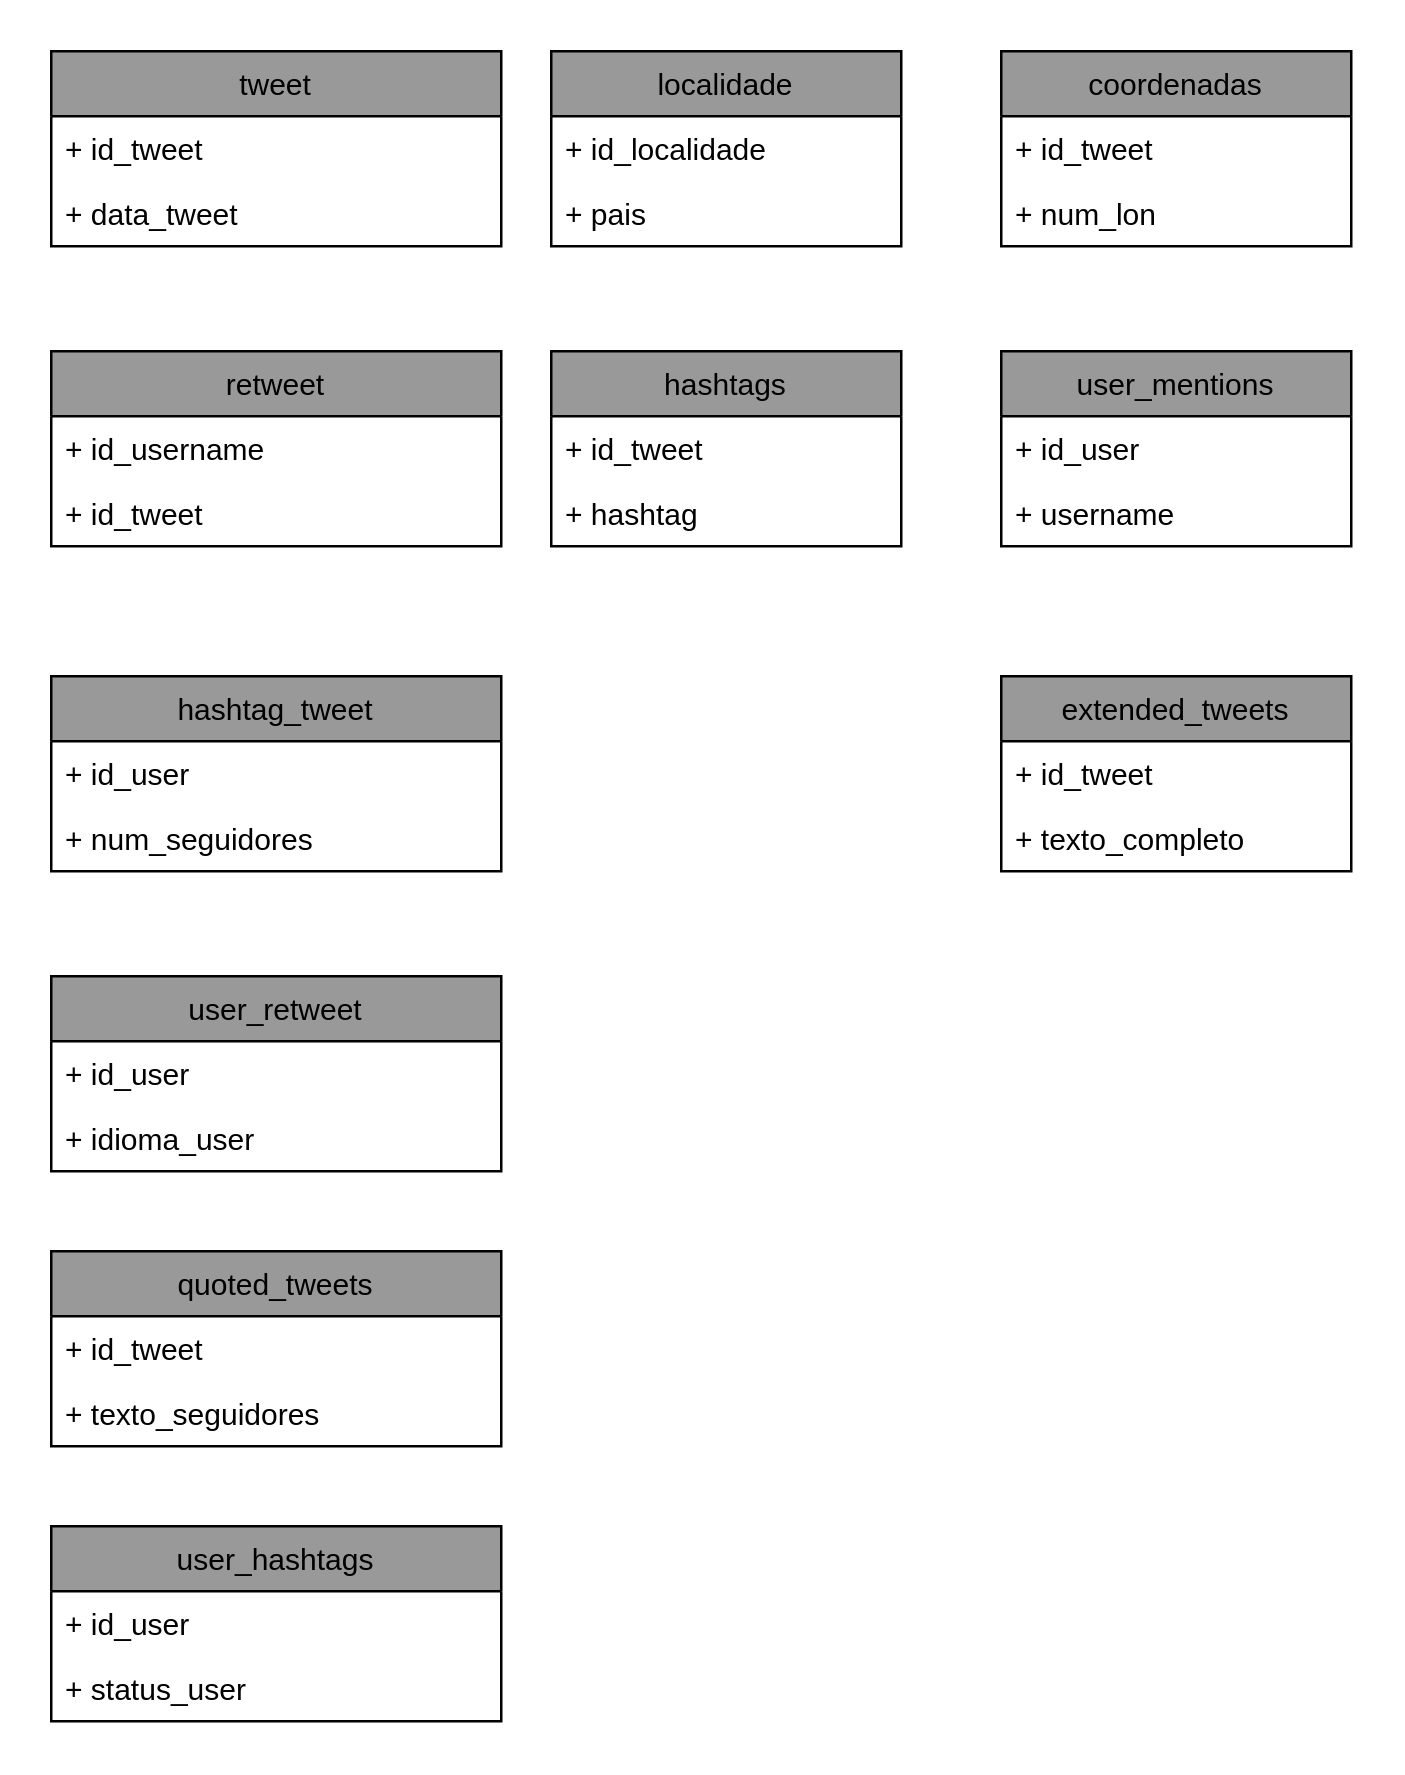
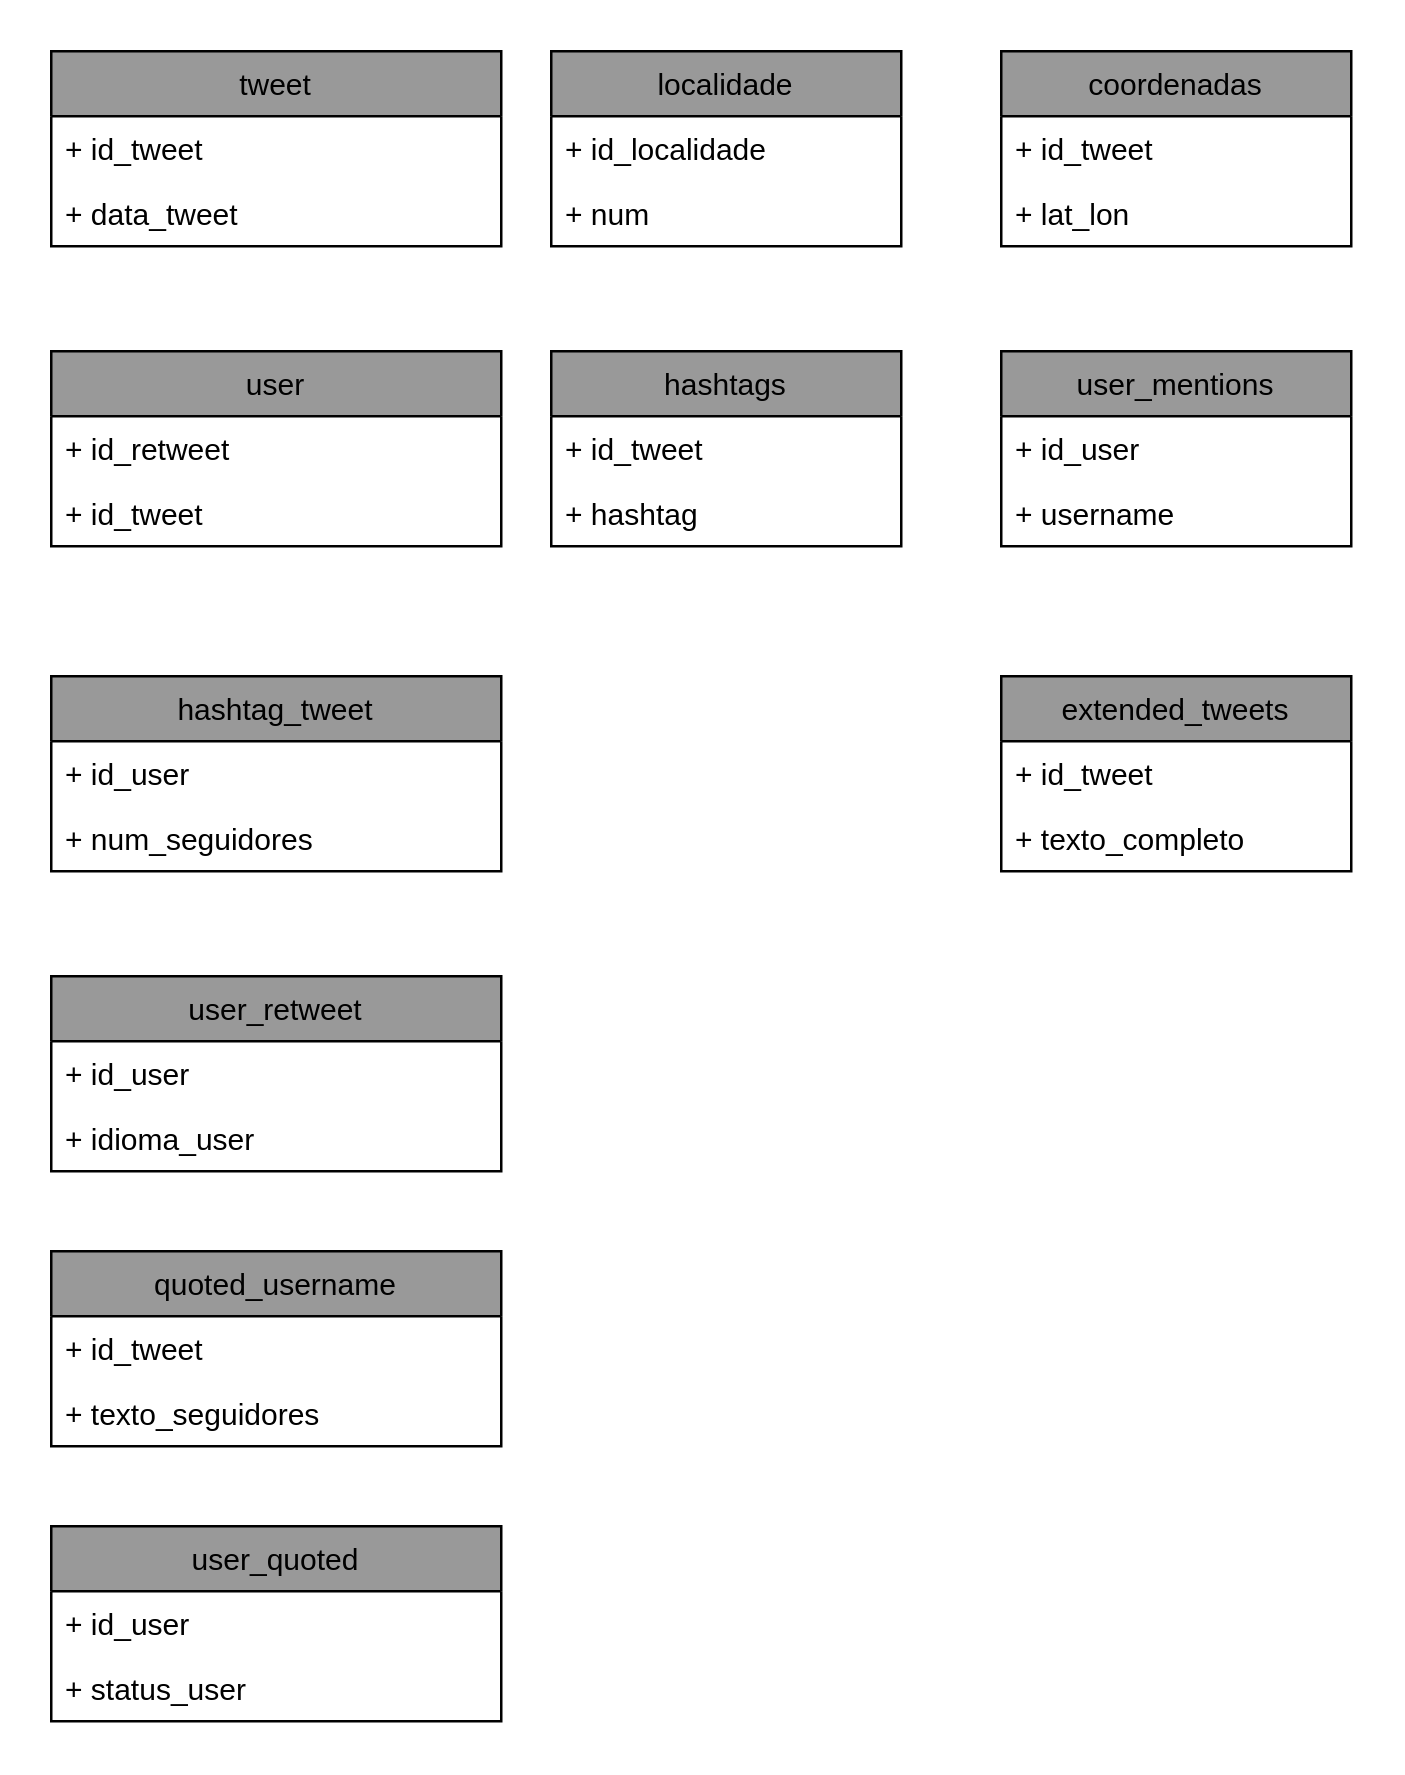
  <mxCell id="0" />
  <mxCell id="1" parent="0" />
  <mxCell id="2" value="tweet" style="swimlane;fontStyle=0;childLayout=stackLayout;horizontal=1;startSize=26;fillColor=#999999;horizontalStack=0;resizeParent=1;resizeParentMax=0;resizeLast=0;collapsible=1;marginBottom=0;" vertex="1" parent="1"><mxGeometry x="20" y="20" width="180" height="78" as="geometry" /></mxCell>
  <mxCell id="3" value="+ id_tweet" style="text;strokeColor=none;fillColor=none;align=left;verticalAlign=top;spacingLeft=4;spacingRight=4;overflow=hidden;rotatable=0;points=[[0,0.5],[1,0.5]];portConstraint=eastwest;" vertex="1" parent="2"><mxGeometry y="26" width="180" height="26" as="geometry" /></mxCell>
  <mxCell id="4" value="+ data_tweet" style="text;strokeColor=none;fillColor=none;align=left;verticalAlign=top;spacingLeft=4;spacingRight=4;overflow=hidden;rotatable=0;points=[[0,0.5],[1,0.5]];portConstraint=eastwest;" vertex="1" parent="2"><mxGeometry y="52" width="180" height="26" as="geometry" /></mxCell>
- <mxCell id="5" value="retweet" style="swimlane;fontStyle=0;childLayout=stackLayout;horizontal=1;startSize=26;fillColor=#999999;horizontalStack=0;resizeParent=1;resizeParentMax=0;resizeLast=0;collapsible=1;marginBottom=0;" vertex="1" parent="1"><mxGeometry x="20" y="140" width="180" height="78" as="geometry" /></mxCell>
- <mxCell id="6" value="+ id_username" style="text;strokeColor=none;fillColor=none;align=left;verticalAlign=top;spacingLeft=4;spacingRight=4;overflow=hidden;rotatable=0;points=[[0,0.5],[1,0.5]];portConstraint=eastwest;" vertex="1" parent="5"><mxGeometry y="26" width="180" height="26" as="geometry" /></mxCell>
+ <mxCell id="5" value="user" style="swimlane;fontStyle=0;childLayout=stackLayout;horizontal=1;startSize=26;fillColor=#999999;horizontalStack=0;resizeParent=1;resizeParentMax=0;resizeLast=0;collapsible=1;marginBottom=0;" vertex="1" parent="1"><mxGeometry x="20" y="140" width="180" height="78" as="geometry" /></mxCell>
+ <mxCell id="6" value="+ id_retweet" style="text;strokeColor=none;fillColor=none;align=left;verticalAlign=top;spacingLeft=4;spacingRight=4;overflow=hidden;rotatable=0;points=[[0,0.5],[1,0.5]];portConstraint=eastwest;" vertex="1" parent="5"><mxGeometry y="26" width="180" height="26" as="geometry" /></mxCell>
  <mxCell id="7" value="+ id_tweet" style="text;strokeColor=none;fillColor=none;align=left;verticalAlign=top;spacingLeft=4;spacingRight=4;overflow=hidden;rotatable=0;points=[[0,0.5],[1,0.5]];portConstraint=eastwest;" vertex="1" parent="5"><mxGeometry y="52" width="180" height="26" as="geometry" /></mxCell>
  <mxCell id="8" value="hashtag_tweet" style="swimlane;fontStyle=0;childLayout=stackLayout;horizontal=1;startSize=26;fillColor=#999999;horizontalStack=0;resizeParent=1;resizeParentMax=0;resizeLast=0;collapsible=1;marginBottom=0;" vertex="1" parent="1"><mxGeometry x="20" y="270" width="180" height="78" as="geometry" /></mxCell>
  <mxCell id="9" value="+ id_user" style="text;strokeColor=none;fillColor=none;align=left;verticalAlign=top;spacingLeft=4;spacingRight=4;overflow=hidden;rotatable=0;points=[[0,0.5],[1,0.5]];portConstraint=eastwest;" vertex="1" parent="8"><mxGeometry y="26" width="180" height="26" as="geometry" /></mxCell>
  <mxCell id="10" value="+ num_seguidores" style="text;strokeColor=none;fillColor=none;align=left;verticalAlign=top;spacingLeft=4;spacingRight=4;overflow=hidden;rotatable=0;points=[[0,0.5],[1,0.5]];portConstraint=eastwest;" vertex="1" parent="8"><mxGeometry y="52" width="180" height="26" as="geometry" /></mxCell>
  <mxCell id="11" value="user_retweet" style="swimlane;fontStyle=0;childLayout=stackLayout;horizontal=1;startSize=26;fillColor=#999999;horizontalStack=0;resizeParent=1;resizeParentMax=0;resizeLast=0;collapsible=1;marginBottom=0;" vertex="1" parent="1"><mxGeometry x="20" y="390" width="180" height="78" as="geometry" /></mxCell>
  <mxCell id="12" value="+ id_user" style="text;strokeColor=none;fillColor=none;align=left;verticalAlign=top;spacingLeft=4;spacingRight=4;overflow=hidden;rotatable=0;points=[[0,0.5],[1,0.5]];portConstraint=eastwest;" vertex="1" parent="11"><mxGeometry y="26" width="180" height="26" as="geometry" /></mxCell>
  <mxCell id="13" value="+ idioma_user" style="text;strokeColor=none;fillColor=none;align=left;verticalAlign=top;spacingLeft=4;spacingRight=4;overflow=hidden;rotatable=0;points=[[0,0.5],[1,0.5]];portConstraint=eastwest;" vertex="1" parent="11"><mxGeometry y="52" width="180" height="26" as="geometry" /></mxCell>
- <mxCell id="14" value="quoted_tweets" style="swimlane;fontStyle=0;childLayout=stackLayout;horizontal=1;startSize=26;fillColor=#999999;horizontalStack=0;resizeParent=1;resizeParentMax=0;resizeLast=0;collapsible=1;marginBottom=0;" vertex="1" parent="1"><mxGeometry x="20" y="500" width="180" height="78" as="geometry" /></mxCell>
+ <mxCell id="14" value="quoted_username" style="swimlane;fontStyle=0;childLayout=stackLayout;horizontal=1;startSize=26;fillColor=#999999;horizontalStack=0;resizeParent=1;resizeParentMax=0;resizeLast=0;collapsible=1;marginBottom=0;" vertex="1" parent="1"><mxGeometry x="20" y="500" width="180" height="78" as="geometry" /></mxCell>
  <mxCell id="15" value="+ id_tweet" style="text;strokeColor=none;fillColor=none;align=left;verticalAlign=top;spacingLeft=4;spacingRight=4;overflow=hidden;rotatable=0;points=[[0,0.5],[1,0.5]];portConstraint=eastwest;" vertex="1" parent="14"><mxGeometry y="26" width="180" height="26" as="geometry" /></mxCell>
  <mxCell id="16" value="+ texto_seguidores" style="text;strokeColor=none;fillColor=none;align=left;verticalAlign=top;spacingLeft=4;spacingRight=4;overflow=hidden;rotatable=0;points=[[0,0.5],[1,0.5]];portConstraint=eastwest;" vertex="1" parent="14"><mxGeometry y="52" width="180" height="26" as="geometry" /></mxCell>
  <mxCell id="17" value="localidade" style="swimlane;fontStyle=0;childLayout=stackLayout;horizontal=1;startSize=26;fillColor=#999999;horizontalStack=0;resizeParent=1;resizeParentMax=0;resizeLast=0;collapsible=1;marginBottom=0;" vertex="1" parent="1"><mxGeometry x="220" y="20" width="140" height="78" as="geometry" /></mxCell>
  <mxCell id="18" value="+ id_localidade" style="text;strokeColor=none;fillColor=none;align=left;verticalAlign=top;spacingLeft=4;spacingRight=4;overflow=hidden;rotatable=0;points=[[0,0.5],[1,0.5]];portConstraint=eastwest;" vertex="1" parent="17"><mxGeometry y="26" width="140" height="26" as="geometry" /></mxCell>
- <mxCell id="19" value="+ pais" style="text;strokeColor=none;fillColor=none;align=left;verticalAlign=top;spacingLeft=4;spacingRight=4;overflow=hidden;rotatable=0;points=[[0,0.5],[1,0.5]];portConstraint=eastwest;" vertex="1" parent="17"><mxGeometry y="52" width="140" height="26" as="geometry" /></mxCell>
+ <mxCell id="19" value="+ num" style="text;strokeColor=none;fillColor=none;align=left;verticalAlign=top;spacingLeft=4;spacingRight=4;overflow=hidden;rotatable=0;points=[[0,0.5],[1,0.5]];portConstraint=eastwest;" vertex="1" parent="17"><mxGeometry y="52" width="140" height="26" as="geometry" /></mxCell>
  <mxCell id="20" value="hashtags" style="swimlane;fontStyle=0;childLayout=stackLayout;horizontal=1;startSize=26;fillColor=#999999;horizontalStack=0;resizeParent=1;resizeParentMax=0;resizeLast=0;collapsible=1;marginBottom=0;" vertex="1" parent="1"><mxGeometry x="220" y="140" width="140" height="78" as="geometry" /></mxCell>
  <mxCell id="21" value="+ id_tweet" style="text;strokeColor=none;fillColor=none;align=left;verticalAlign=top;spacingLeft=4;spacingRight=4;overflow=hidden;rotatable=0;points=[[0,0.5],[1,0.5]];portConstraint=eastwest;" vertex="1" parent="20"><mxGeometry y="26" width="140" height="26" as="geometry" /></mxCell>
  <mxCell id="22" value="+ hashtag" style="text;strokeColor=none;fillColor=none;align=left;verticalAlign=top;spacingLeft=4;spacingRight=4;overflow=hidden;rotatable=0;points=[[0,0.5],[1,0.5]];portConstraint=eastwest;" vertex="1" parent="20"><mxGeometry y="52" width="140" height="26" as="geometry" /></mxCell>
  <mxCell id="23" value="coordenadas" style="swimlane;fontStyle=0;childLayout=stackLayout;horizontal=1;startSize=26;fillColor=#999999;horizontalStack=0;resizeParent=1;resizeParentMax=0;resizeLast=0;collapsible=1;marginBottom=0;" vertex="1" parent="1"><mxGeometry x="400" y="20" width="140" height="78" as="geometry" /></mxCell>
  <mxCell id="24" value="+ id_tweet" style="text;strokeColor=none;fillColor=none;align=left;verticalAlign=top;spacingLeft=4;spacingRight=4;overflow=hidden;rotatable=0;points=[[0,0.5],[1,0.5]];portConstraint=eastwest;" vertex="1" parent="23"><mxGeometry y="26" width="140" height="26" as="geometry" /></mxCell>
- <mxCell id="25" value="+ num_lon" style="text;strokeColor=none;fillColor=none;align=left;verticalAlign=top;spacingLeft=4;spacingRight=4;overflow=hidden;rotatable=0;points=[[0,0.5],[1,0.5]];portConstraint=eastwest;" vertex="1" parent="23"><mxGeometry y="52" width="140" height="26" as="geometry" /></mxCell>
+ <mxCell id="25" value="+ lat_lon" style="text;strokeColor=none;fillColor=none;align=left;verticalAlign=top;spacingLeft=4;spacingRight=4;overflow=hidden;rotatable=0;points=[[0,0.5],[1,0.5]];portConstraint=eastwest;" vertex="1" parent="23"><mxGeometry y="52" width="140" height="26" as="geometry" /></mxCell>
  <mxCell id="26" value="user_mentions" style="swimlane;fontStyle=0;childLayout=stackLayout;horizontal=1;startSize=26;fillColor=#999999;horizontalStack=0;resizeParent=1;resizeParentMax=0;resizeLast=0;collapsible=1;marginBottom=0;" vertex="1" parent="1"><mxGeometry x="400" y="140" width="140" height="78" as="geometry" /></mxCell>
  <mxCell id="27" value="+ id_user" style="text;strokeColor=none;fillColor=none;align=left;verticalAlign=top;spacingLeft=4;spacingRight=4;overflow=hidden;rotatable=0;points=[[0,0.5],[1,0.5]];portConstraint=eastwest;" vertex="1" parent="26"><mxGeometry y="26" width="140" height="26" as="geometry" /></mxCell>
  <mxCell id="28" value="+ username" style="text;strokeColor=none;fillColor=none;align=left;verticalAlign=top;spacingLeft=4;spacingRight=4;overflow=hidden;rotatable=0;points=[[0,0.5],[1,0.5]];portConstraint=eastwest;" vertex="1" parent="26"><mxGeometry y="52" width="140" height="26" as="geometry" /></mxCell>
  <mxCell id="29" value="extended_tweets" style="swimlane;fontStyle=0;childLayout=stackLayout;horizontal=1;startSize=26;fillColor=#999999;horizontalStack=0;resizeParent=1;resizeParentMax=0;resizeLast=0;collapsible=1;marginBottom=0;" vertex="1" parent="1"><mxGeometry x="400" y="270" width="140" height="78" as="geometry" /></mxCell>
  <mxCell id="30" value="+ id_tweet" style="text;strokeColor=none;fillColor=none;align=left;verticalAlign=top;spacingLeft=4;spacingRight=4;overflow=hidden;rotatable=0;points=[[0,0.5],[1,0.5]];portConstraint=eastwest;" vertex="1" parent="29"><mxGeometry y="26" width="140" height="26" as="geometry" /></mxCell>
  <mxCell id="31" value="+ texto_completo" style="text;strokeColor=none;fillColor=none;align=left;verticalAlign=top;spacingLeft=4;spacingRight=4;overflow=hidden;rotatable=0;points=[[0,0.5],[1,0.5]];portConstraint=eastwest;" vertex="1" parent="29"><mxGeometry y="52" width="140" height="26" as="geometry" /></mxCell>
- <mxCell id="32" value="user_hashtags" style="swimlane;fontStyle=0;childLayout=stackLayout;horizontal=1;startSize=26;fillColor=#999999;horizontalStack=0;resizeParent=1;resizeParentMax=0;resizeLast=0;collapsible=1;marginBottom=0;" vertex="1" parent="1"><mxGeometry x="20" y="610" width="180" height="78" as="geometry" /></mxCell>
+ <mxCell id="32" value="user_quoted" style="swimlane;fontStyle=0;childLayout=stackLayout;horizontal=1;startSize=26;fillColor=#999999;horizontalStack=0;resizeParent=1;resizeParentMax=0;resizeLast=0;collapsible=1;marginBottom=0;" vertex="1" parent="1"><mxGeometry x="20" y="610" width="180" height="78" as="geometry" /></mxCell>
  <mxCell id="33" value="+ id_user" style="text;strokeColor=none;fillColor=none;align=left;verticalAlign=top;spacingLeft=4;spacingRight=4;overflow=hidden;rotatable=0;points=[[0,0.5],[1,0.5]];portConstraint=eastwest;" vertex="1" parent="32"><mxGeometry y="26" width="180" height="26" as="geometry" /></mxCell>
  <mxCell id="34" value="+ status_user" style="text;strokeColor=none;fillColor=none;align=left;verticalAlign=top;spacingLeft=4;spacingRight=4;overflow=hidden;rotatable=0;points=[[0,0.5],[1,0.5]];portConstraint=eastwest;" vertex="1" parent="32"><mxGeometry y="52" width="180" height="26" as="geometry" /></mxCell>
